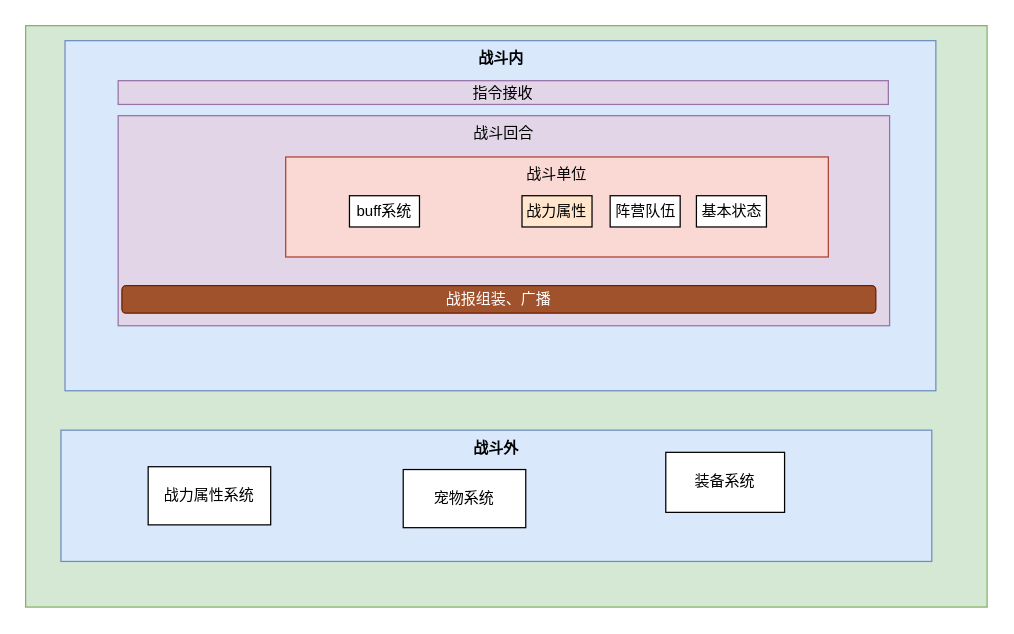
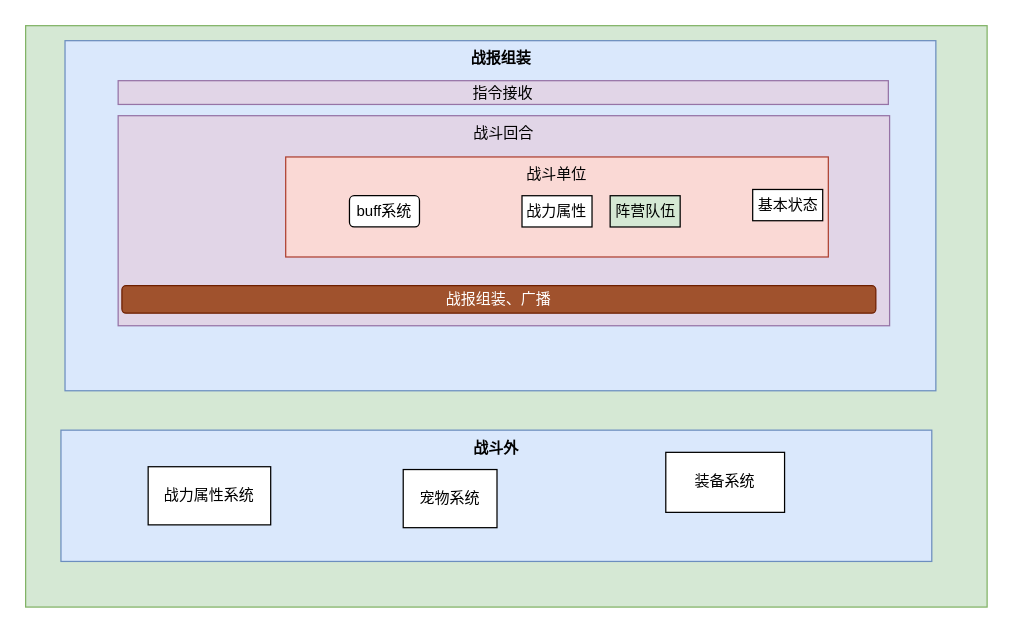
  <mxCell id="0" />
  <mxCell id="1" parent="0" />
  <mxCell id="2" value="" style="rounded=0;whiteSpace=wrap;html=1;fillColor=#d5e8d4;strokeColor=#82b366;" vertex="1" parent="1"><mxGeometry x="20" y="20" width="769" height="465" as="geometry" /></mxCell>
- <mxCell id="3" value="战斗内" style="rounded=0;whiteSpace=wrap;html=1;fillColor=#dae8fc;strokeColor=#6c8ebf;verticalAlign=top;fontStyle=1" vertex="1" parent="1"><mxGeometry x="51.5" y="32" width="696.5" height="280" as="geometry" /></mxCell>
+ <mxCell id="3" value="战报组装" style="rounded=0;whiteSpace=wrap;html=1;fillColor=#dae8fc;strokeColor=#6c8ebf;verticalAlign=top;fontStyle=1" vertex="1" parent="1"><mxGeometry x="51.5" y="32" width="696.5" height="280" as="geometry" /></mxCell>
  <mxCell id="4" value="战斗回合" style="rounded=0;whiteSpace=wrap;html=1;fillColor=#e1d5e7;strokeColor=#9673a6;verticalAlign=top;" vertex="1" parent="1"><mxGeometry x="94" y="92" width="617" height="168" as="geometry" /></mxCell>
  <mxCell id="5" value="&lt;b&gt;战斗外&lt;/b&gt;" style="rounded=0;whiteSpace=wrap;html=1;fillColor=#dae8fc;strokeColor=#6c8ebf;verticalAlign=top;" vertex="1" parent="1"><mxGeometry x="48.25" y="343.5" width="696.5" height="105" as="geometry" /></mxCell>
  <mxCell id="6" value="战力属性系统" style="rounded=0;whiteSpace=wrap;html=1;" vertex="1" parent="1"><mxGeometry x="118" y="372.75" width="98" height="46.5" as="geometry" /></mxCell>
- <mxCell id="7" value="宠物系统" style="rounded=0;whiteSpace=wrap;html=1;" vertex="1" parent="1"><mxGeometry x="322" y="375" width="98" height="46.5" as="geometry" /></mxCell>
+ <mxCell id="7" value="宠物系统" style="rounded=0;whiteSpace=wrap;html=1;" vertex="1" parent="1"><mxGeometry x="322" y="375" width="75" height="46.5" as="geometry" /></mxCell>
  <mxCell id="8" value="装备系统" style="rounded=0;whiteSpace=wrap;html=1;" vertex="1" parent="1"><mxGeometry x="532" y="361.25" width="95" height="48" as="geometry" /></mxCell>
  <mxCell id="9" value="战报组装、广播" style="whiteSpace=wrap;html=1;fillColor=#a0522d;strokeColor=#6D1F00;fontColor=#ffffff;rounded=1;" vertex="1" parent="1"><mxGeometry x="97" y="228" width="603" height="22" as="geometry" /></mxCell>
  <mxCell id="10" value="指令接收" style="rounded=0;whiteSpace=wrap;html=1;fillColor=#e1d5e7;strokeColor=#9673a6;" vertex="1" parent="1"><mxGeometry x="94" y="64" width="616" height="19" as="geometry" /></mxCell>
  <mxCell id="11" value="战斗单位" style="rounded=0;whiteSpace=wrap;html=1;verticalAlign=top;align=center;fillColor=#fad9d5;strokeColor=#ae4132;" vertex="1" parent="1"><mxGeometry x="228" y="125" width="434" height="80" as="geometry" /></mxCell>
- <mxCell id="12" value="buff系统" style="rounded=0;whiteSpace=wrap;html=1;fontColor=#000000;" vertex="1" parent="1"><mxGeometry x="279" y="156" width="56" height="25" as="geometry" /></mxCell>
- <mxCell id="13" value="战力属性" style="rounded=0;whiteSpace=wrap;html=1;fontColor=#000000;fillColor=#ffe6cc;" vertex="1" parent="1"><mxGeometry x="417" y="156" width="56" height="25" as="geometry" /></mxCell>
- <mxCell id="14" value="阵营队伍" style="rounded=0;whiteSpace=wrap;html=1;fontColor=#000000;" vertex="1" parent="1"><mxGeometry x="487.5" y="156" width="56" height="25" as="geometry" /></mxCell>
- <mxCell id="15" value="基本状态" style="rounded=0;whiteSpace=wrap;html=1;fontColor=#000000;" vertex="1" parent="1"><mxGeometry x="556.5" y="156" width="56" height="25" as="geometry" /></mxCell>
+ <mxCell id="12" value="buff系统" style="whiteSpace=wrap;html=1;fontColor=#000000;rounded=1;" vertex="1" parent="1"><mxGeometry x="279" y="156" width="56" height="25" as="geometry" /></mxCell>
+ <mxCell id="13" value="战力属性" style="rounded=0;whiteSpace=wrap;html=1;fontColor=#000000;" vertex="1" parent="1"><mxGeometry x="417" y="156" width="56" height="25" as="geometry" /></mxCell>
+ <mxCell id="14" value="阵营队伍" style="rounded=0;whiteSpace=wrap;html=1;fontColor=#000000;fillColor=#d5e8d4;" vertex="1" parent="1"><mxGeometry x="487.5" y="156" width="56" height="25" as="geometry" /></mxCell>
+ <mxCell id="15" value="基本状态" style="rounded=0;whiteSpace=wrap;html=1;fontColor=#000000;" vertex="1" parent="1"><mxGeometry x="601.5" y="151" width="56" height="25" as="geometry" /></mxCell>
